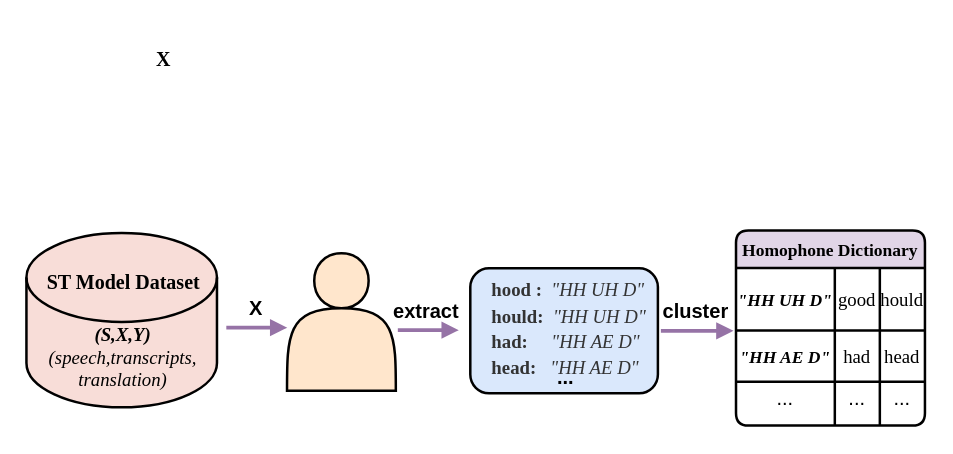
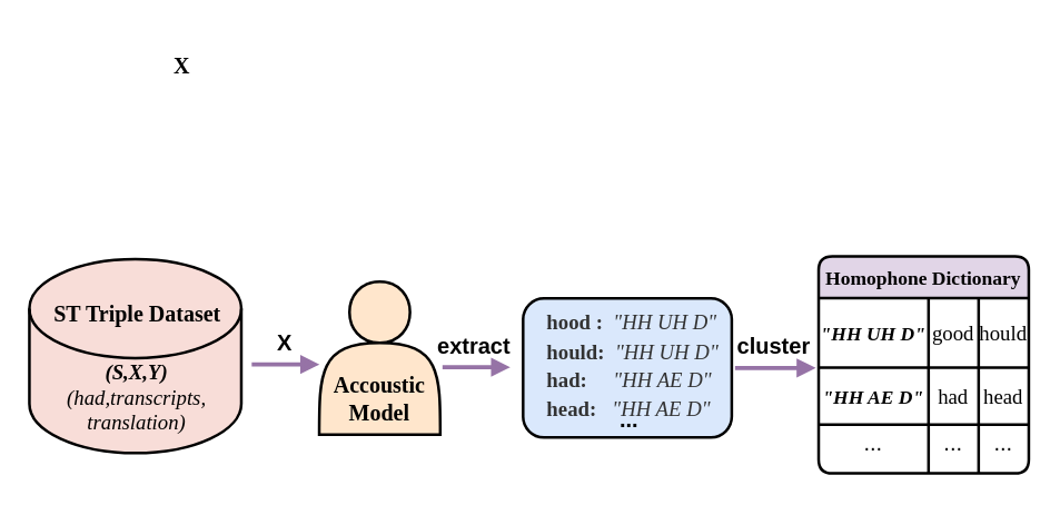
  <mxCell id="0" />
  <mxCell id="1" parent="0" />
  <mxCell id="2" value="" style="group;strokeWidth=2;" parent="1" vertex="1" connectable="0"><mxGeometry x="249" y="212" width="70" height="100" as="geometry" /></mxCell>
  <mxCell id="3" value="" style="shape=actor;whiteSpace=wrap;html=1;fillColor=#ffe6cc;strokeColor=#000000;strokeWidth=2;" parent="2" vertex="1"><mxGeometry x="-20" y="-10" width="87" height="110" as="geometry" /></mxCell>
+ <mxCell id="4" value="&lt;font size=&quot;1&quot; face=&quot;Times New Roman&quot;&gt;&lt;b style=&quot;font-size: 16px;&quot;&gt;Accoustic Model&lt;/b&gt;&lt;/font&gt;" style="text;html=1;strokeColor=none;fillColor=none;align=center;verticalAlign=middle;whiteSpace=wrap;rounded=0;" parent="2" vertex="1"><mxGeometry x="-0.87" y="59" width="49" height="30" as="geometry" /></mxCell>
  <mxCell id="5" value="" style="endArrow=block;html=1;rounded=0;strokeWidth=3;endFill=1;fillColor=#e1d5e7;strokeColor=#9673a6;movable=1;resizable=1;rotatable=1;deletable=1;editable=1;locked=0;connectable=1;" parent="1" edge="1"><mxGeometry width="50" height="50" relative="1" as="geometry"><mxPoint x="527.93" y="263.96" as="sourcePoint" /><mxPoint x="586" y="264" as="targetPoint" /></mxGeometry></mxCell>
  <mxCell id="6" value="Homophone Dictionary" style="shape=table;startSize=30;container=1;collapsible=0;childLayout=tableLayout;strokeColor=#000000;fontSize=14;fontStyle=1;fillColor=#e1d5e7;rounded=1;verticalAlign=middle;horizontal=1;swimlaneLine=1;arcSize=11;fontFamily=Times New Roman;movable=1;resizable=1;rotatable=1;deletable=1;editable=1;locked=0;connectable=1;strokeWidth=2;" parent="1" vertex="1"><mxGeometry x="588" y="183.77" width="151.07" height="156" as="geometry" /></mxCell>
  <mxCell id="7" value="" style="shape=tableRow;horizontal=0;startSize=0;swimlaneHead=0;swimlaneBody=0;strokeColor=inherit;top=0;left=0;bottom=0;right=0;collapsible=0;dropTarget=0;fillColor=none;points=[[0,0.5],[1,0.5]];portConstraint=eastwest;fontSize=16;movable=1;resizable=1;rotatable=1;deletable=1;editable=1;locked=0;connectable=1;" parent="6" vertex="1"><mxGeometry y="30" width="151.07" height="50" as="geometry" /></mxCell>
  <mxCell id="8" value="&lt;i&gt;&lt;font face=&quot;Times New Roman&quot; style=&quot;font-size: 14px;&quot;&gt;&lt;b&gt;&quot;HH UH D&quot;&lt;/b&gt;&lt;/font&gt;&lt;/i&gt;" style="shape=partialRectangle;html=1;whiteSpace=wrap;connectable=1;strokeColor=inherit;overflow=hidden;fillColor=none;top=0;left=0;bottom=0;right=0;pointerEvents=1;fontSize=16;spacing=0;movable=1;resizable=1;rotatable=1;deletable=1;editable=1;locked=0;" parent="7" vertex="1"><mxGeometry width="79" height="50" as="geometry"><mxRectangle width="79" height="50" as="alternateBounds" /></mxGeometry></mxCell>
  <mxCell id="9" value="&lt;font face=&quot;Times New Roman&quot; style=&quot;font-size: 15px;&quot;&gt;good&lt;/font&gt;" style="shape=partialRectangle;html=1;whiteSpace=wrap;connectable=1;strokeColor=inherit;overflow=hidden;fillColor=none;top=0;left=0;bottom=0;right=0;pointerEvents=1;fontSize=16;spacing=-1;movable=1;resizable=1;rotatable=1;deletable=1;editable=1;locked=0;" parent="7" vertex="1"><mxGeometry x="79" width="36" height="50" as="geometry"><mxRectangle width="36" height="50" as="alternateBounds" /></mxGeometry></mxCell>
  <mxCell id="10" value="&lt;font face=&quot;Times New Roman&quot; style=&quot;font-size: 15px;&quot;&gt;hould&lt;/font&gt;" style="shape=partialRectangle;html=1;whiteSpace=wrap;connectable=1;strokeColor=inherit;overflow=hidden;fillColor=none;top=0;left=0;bottom=0;right=0;pointerEvents=1;fontSize=16;spacing=-2;movable=1;resizable=1;rotatable=1;deletable=1;editable=1;locked=0;" parent="7" vertex="1"><mxGeometry x="115" width="36" height="50" as="geometry"><mxRectangle width="36" height="50" as="alternateBounds" /></mxGeometry></mxCell>
  <mxCell id="11" value="" style="shape=tableRow;horizontal=0;startSize=0;swimlaneHead=0;swimlaneBody=0;strokeColor=inherit;top=0;left=0;bottom=0;right=0;collapsible=0;dropTarget=0;fillColor=none;points=[[0,0.5],[1,0.5]];portConstraint=eastwest;fontSize=16;movable=1;resizable=1;rotatable=1;deletable=1;editable=1;locked=0;connectable=1;" parent="6" vertex="1"><mxGeometry y="80" width="151.07" height="41" as="geometry" /></mxCell>
  <mxCell id="12" value="&lt;font size=&quot;1&quot; face=&quot;Times New Roman&quot; style=&quot;&quot;&gt;&lt;i style=&quot;font-size: 14px;&quot;&gt;&lt;b&gt;&quot;HH AE D&quot;&lt;/b&gt;&lt;/i&gt;&lt;/font&gt;" style="shape=partialRectangle;html=1;whiteSpace=wrap;connectable=1;strokeColor=inherit;overflow=hidden;fillColor=none;top=0;left=0;bottom=0;right=0;pointerEvents=1;fontSize=16;spacing=0;movable=1;resizable=1;rotatable=1;deletable=1;editable=1;locked=0;" parent="11" vertex="1"><mxGeometry width="79" height="41" as="geometry"><mxRectangle width="79" height="41" as="alternateBounds" /></mxGeometry></mxCell>
  <mxCell id="13" value="&lt;font face=&quot;Times New Roman&quot; style=&quot;font-size: 15px;&quot;&gt;had&lt;/font&gt;" style="shape=partialRectangle;html=1;whiteSpace=wrap;connectable=1;strokeColor=inherit;overflow=hidden;fillColor=none;top=0;left=0;bottom=0;right=0;pointerEvents=1;fontSize=16;spacing=0;movable=1;resizable=1;rotatable=1;deletable=1;editable=1;locked=0;" parent="11" vertex="1"><mxGeometry x="79" width="36" height="41" as="geometry"><mxRectangle width="36" height="41" as="alternateBounds" /></mxGeometry></mxCell>
  <mxCell id="14" value="&lt;font face=&quot;Times New Roman&quot; style=&quot;font-size: 15px;&quot;&gt;head&lt;/font&gt;" style="shape=partialRectangle;html=1;whiteSpace=wrap;connectable=1;strokeColor=inherit;overflow=hidden;fillColor=none;top=0;left=0;bottom=0;right=0;pointerEvents=1;fontSize=16;spacing=0;movable=1;resizable=1;rotatable=1;deletable=1;editable=1;locked=0;" parent="11" vertex="1"><mxGeometry x="115" width="36" height="41" as="geometry"><mxRectangle width="36" height="41" as="alternateBounds" /></mxGeometry></mxCell>
  <mxCell id="15" style="shape=tableRow;horizontal=0;startSize=0;swimlaneHead=0;swimlaneBody=0;strokeColor=inherit;top=0;left=0;bottom=0;right=0;collapsible=0;dropTarget=0;fillColor=none;points=[[0,0.5],[1,0.5]];portConstraint=eastwest;fontSize=16;movable=1;resizable=1;rotatable=1;deletable=1;editable=1;locked=0;connectable=1;" parent="6" vertex="1"><mxGeometry y="121" width="151.07" height="35" as="geometry" /></mxCell>
  <mxCell id="16" value="..." style="shape=partialRectangle;html=1;whiteSpace=wrap;connectable=1;strokeColor=inherit;overflow=hidden;fillColor=none;top=0;left=0;bottom=0;right=0;pointerEvents=1;fontSize=16;spacing=0;spacingBottom=-6;spacingTop=-14;movable=1;resizable=1;rotatable=1;deletable=1;editable=1;locked=0;" parent="15" vertex="1"><mxGeometry width="79" height="35" as="geometry"><mxRectangle width="79" height="35" as="alternateBounds" /></mxGeometry></mxCell>
  <mxCell id="17" value="..." style="shape=partialRectangle;html=1;whiteSpace=wrap;connectable=1;strokeColor=inherit;overflow=hidden;fillColor=none;top=0;left=0;bottom=0;right=0;pointerEvents=1;fontSize=16;spacing=0;spacingTop=-8;movable=1;resizable=1;rotatable=1;deletable=1;editable=1;locked=0;" parent="15" vertex="1"><mxGeometry x="79" width="36" height="35" as="geometry"><mxRectangle width="36" height="35" as="alternateBounds" /></mxGeometry></mxCell>
  <mxCell id="18" value="..." style="shape=partialRectangle;html=1;whiteSpace=wrap;connectable=1;strokeColor=inherit;overflow=hidden;fillColor=none;top=0;left=0;bottom=0;right=0;pointerEvents=1;fontSize=16;spacing=0;spacingTop=-8;movable=1;resizable=1;rotatable=1;deletable=1;editable=1;locked=0;" parent="15" vertex="1"><mxGeometry x="115" width="36" height="35" as="geometry"><mxRectangle width="36" height="35" as="alternateBounds" /></mxGeometry></mxCell>
  <mxCell id="19" value="&lt;b style=&quot;&quot;&gt;&lt;font style=&quot;font-size: 16px;&quot;&gt;cluster&lt;/font&gt;&lt;/b&gt;" style="text;html=1;strokeColor=none;fillColor=none;align=center;verticalAlign=middle;whiteSpace=wrap;rounded=0;movable=1;resizable=1;rotatable=1;deletable=1;editable=1;locked=0;connectable=1;rotation=0;" parent="1" vertex="1"><mxGeometry x="501" y="234.88" width="110" height="26.12" as="geometry" /></mxCell>
  <mxCell id="20" value="&lt;font size=&quot;1&quot; face=&quot;Lucida Console&quot;&gt;&lt;b style=&quot;font-size: 16px;&quot;&gt;X&lt;/b&gt;&lt;/font&gt;" style="text;html=1;strokeColor=none;fillColor=none;align=center;verticalAlign=middle;whiteSpace=wrap;rounded=0;movable=1;resizable=1;rotatable=1;deletable=1;editable=1;locked=0;connectable=1;" parent="1" vertex="1"><mxGeometry x="87.58" y="20.25" width="85.41" height="53.75" as="geometry" /></mxCell>
  <mxCell id="21" value="&lt;font face=&quot;Lucida Console&quot;&gt;&lt;br&gt;&lt;/font&gt;" style="shape=cylinder3;whiteSpace=wrap;html=1;boundedLbl=1;backgroundOutline=1;size=35.505;fillColor=#F8DDD8;strokeColor=#000000;movable=1;resizable=1;rotatable=1;deletable=1;editable=1;locked=0;connectable=1;strokeWidth=2;" parent="1" vertex="1"><mxGeometry x="20.64" y="185.863" width="152.35" height="139.31" as="geometry" /></mxCell>
- <mxCell id="22" value="&lt;font style=&quot;font-size: 15px;&quot; face=&quot;Times New Roman&quot;&gt;&lt;i&gt;&lt;b&gt;(S,X,Y)&lt;/b&gt;&lt;br&gt;(speech,transcripts,&lt;br style=&quot;border-color: var(--border-color);&quot;&gt;translation)&lt;/i&gt;&lt;/font&gt;&lt;font face=&quot;Lucida Console&quot;&gt;&lt;br&gt;&lt;/font&gt;" style="text;html=1;strokeColor=none;fillColor=none;align=center;verticalAlign=middle;whiteSpace=wrap;rounded=0;movable=1;resizable=1;rotatable=1;deletable=1;editable=1;locked=0;connectable=1;" parent="1" vertex="1"><mxGeometry x="41.2" y="228.783" width="113.88" height="111.82" as="geometry" /></mxCell>
- <mxCell id="23" value="&lt;font face=&quot;Times New Roman&quot; style=&quot;font-size: 16px;&quot;&gt;&lt;b&gt;ST Model Dataset&lt;/b&gt;&lt;/font&gt;" style="text;html=1;strokeColor=none;fillColor=none;align=center;verticalAlign=middle;whiteSpace=wrap;rounded=0;" parent="1" vertex="1"><mxGeometry x="29.64" y="209.783" width="137" height="30" as="geometry" /></mxCell>
+ <mxCell id="22" value="&lt;font style=&quot;font-size: 15px;&quot; face=&quot;Times New Roman&quot;&gt;&lt;i&gt;&lt;b&gt;(S,X,Y)&lt;/b&gt;&lt;br&gt;(had,transcripts,&lt;br style=&quot;border-color: var(--border-color);&quot;&gt;translation)&lt;/i&gt;&lt;/font&gt;&lt;font face=&quot;Lucida Console&quot;&gt;&lt;br&gt;&lt;/font&gt;" style="text;html=1;strokeColor=none;fillColor=none;align=center;verticalAlign=middle;whiteSpace=wrap;rounded=0;movable=1;resizable=1;rotatable=1;deletable=1;editable=1;locked=0;connectable=1;" parent="1" vertex="1"><mxGeometry x="41.2" y="228.783" width="113.88" height="111.82" as="geometry" /></mxCell>
+ <mxCell id="23" value="&lt;font face=&quot;Times New Roman&quot; style=&quot;font-size: 16px;&quot;&gt;&lt;b&gt;ST Triple Dataset&lt;/b&gt;&lt;/font&gt;" style="text;html=1;strokeColor=none;fillColor=none;align=center;verticalAlign=middle;whiteSpace=wrap;rounded=0;" parent="1" vertex="1"><mxGeometry x="29.64" y="209.783" width="137" height="30" as="geometry" /></mxCell>
  <mxCell id="24" value="" style="group" vertex="1" connectable="0" parent="1"><mxGeometry x="161.997" y="221.996" width="85.41" height="47.491" as="geometry" /></mxCell>
  <mxCell id="25" value="" style="endArrow=block;html=1;rounded=0;strokeWidth=3;endFill=1;fillColor=#e1d5e7;strokeColor=#9673a6;movable=1;resizable=1;rotatable=1;deletable=1;editable=1;locked=0;connectable=1;" edge="1" parent="24"><mxGeometry width="50" height="50" relative="1" as="geometry"><mxPoint x="18.463" y="39.494" as="sourcePoint" /><mxPoint x="67.213" y="39.494" as="targetPoint" /></mxGeometry></mxCell>
  <mxCell id="26" value="&lt;span style=&quot;font-size: 16px;&quot;&gt;&lt;b&gt;X&lt;/b&gt;&lt;/span&gt;" style="text;html=1;strokeColor=none;fillColor=none;align=center;verticalAlign=middle;whiteSpace=wrap;rounded=0;movable=1;resizable=1;rotatable=1;deletable=1;editable=1;locked=0;connectable=1;rotation=0;" vertex="1" parent="24"><mxGeometry width="85.41" height="47.491" as="geometry" /></mxCell>
  <mxCell id="27" value="&lt;p style=&quot;line-height: 130%; font-size: 15px;&quot;&gt;&lt;br&gt;&lt;/p&gt;" style="rounded=1;whiteSpace=wrap;html=1;align=left;fillColor=#dae8fc;strokeColor=#000000;movable=1;resizable=1;rotatable=1;deletable=1;editable=1;locked=0;connectable=1;strokeWidth=2;" parent="1" vertex="1"><mxGeometry x="375.54" y="214" width="150" height="100" as="geometry" /></mxCell>
  <mxCell id="28" value="&lt;b&gt;&lt;font style=&quot;font-size: 16px;&quot;&gt;...&lt;/font&gt;&lt;/b&gt;" style="text;html=1;strokeColor=none;fillColor=none;align=center;verticalAlign=middle;whiteSpace=wrap;rounded=0;" parent="1" vertex="1"><mxGeometry x="421.54" y="286" width="60" height="30" as="geometry" /></mxCell>
  <mxCell id="29" value="&lt;p style=&quot;border-color: var(--border-color); color: rgb(51, 51, 51); text-align: left; line-height: 19.5px; font-size: 15px;&quot;&gt;&lt;font style=&quot;border-color: var(--border-color);&quot; face=&quot;Times New Roman&quot;&gt;&lt;font style=&quot;border-color: var(--border-color);&quot;&gt;&lt;b style=&quot;border-color: var(--border-color);&quot;&gt;&amp;nbsp; &amp;nbsp;hood :&amp;nbsp;&amp;nbsp;&lt;/b&gt;&lt;i style=&quot;border-color: var(--border-color);&quot;&gt;&quot;HH UH D&quot;&lt;/i&gt;&lt;br style=&quot;border-color: var(--border-color);&quot;&gt;&lt;b style=&quot;border-color: var(--border-color);&quot;&gt;&amp;nbsp; &amp;nbsp;hould:&amp;nbsp;&amp;nbsp;&lt;/b&gt;&lt;i style=&quot;border-color: var(--border-color);&quot;&gt;&quot;HH UH D&quot;&lt;/i&gt;&lt;br style=&quot;border-color: var(--border-color);&quot;&gt;&lt;b style=&quot;border-color: var(--border-color);&quot;&gt;&amp;nbsp; &amp;nbsp;had:&amp;nbsp; &amp;nbsp; &amp;nbsp;&lt;/b&gt;&lt;i style=&quot;border-color: var(--border-color);&quot;&gt;&quot;HH AE D&quot;&lt;/i&gt;&lt;br style=&quot;border-color: var(--border-color);&quot;&gt;&lt;b style=&quot;border-color: var(--border-color);&quot;&gt;&amp;nbsp; &amp;nbsp;head:&amp;nbsp; &amp;nbsp;&lt;/b&gt;&lt;/font&gt;&lt;i style=&quot;border-color: var(--border-color);&quot;&gt;&lt;font style=&quot;border-color: var(--border-color);&quot;&gt;&quot;HH AE D&quot;&lt;/font&gt;&lt;/i&gt;&lt;i style=&quot;border-color: var(--border-color); font-weight: bold;&quot;&gt;&lt;br style=&quot;border-color: var(--border-color);&quot;&gt;&lt;/i&gt;&lt;/font&gt;&lt;/p&gt;&lt;div&gt;&lt;font style=&quot;border-color: var(--border-color);&quot; face=&quot;Times New Roman&quot;&gt;&lt;i style=&quot;border-color: var(--border-color);&quot;&gt;&lt;font style=&quot;border-color: var(--border-color);&quot;&gt;&lt;br&gt;&lt;/font&gt;&lt;/i&gt;&lt;/font&gt;&lt;/div&gt;" style="text;html=1;strokeColor=none;fillColor=none;align=center;verticalAlign=middle;whiteSpace=wrap;rounded=0;" parent="1" vertex="1"><mxGeometry x="318" y="255" width="262" height="30" as="geometry" /></mxCell>
  <mxCell id="30" value="" style="endArrow=block;html=1;rounded=0;strokeWidth=3;endFill=1;fillColor=#e1d5e7;strokeColor=#9673a6;movable=1;resizable=1;rotatable=1;deletable=1;editable=1;locked=0;connectable=1;" parent="1" edge="1"><mxGeometry width="50" height="50" relative="1" as="geometry"><mxPoint x="317.59" y="263.49" as="sourcePoint" /><mxPoint x="366.34" y="263.49" as="targetPoint" /></mxGeometry></mxCell>
  <mxCell id="31" value="&lt;font style=&quot;font-size: 16px;&quot;&gt;&lt;b&gt;extract&lt;/b&gt;&lt;/font&gt;" style="text;html=1;strokeColor=none;fillColor=none;align=center;verticalAlign=middle;whiteSpace=wrap;rounded=0;movable=1;resizable=1;rotatable=1;deletable=1;editable=1;locked=0;connectable=1;rotation=0;" parent="1" vertex="1"><mxGeometry x="298.127" y="223.996" width="85.41" height="47.491" as="geometry" /></mxCell>
